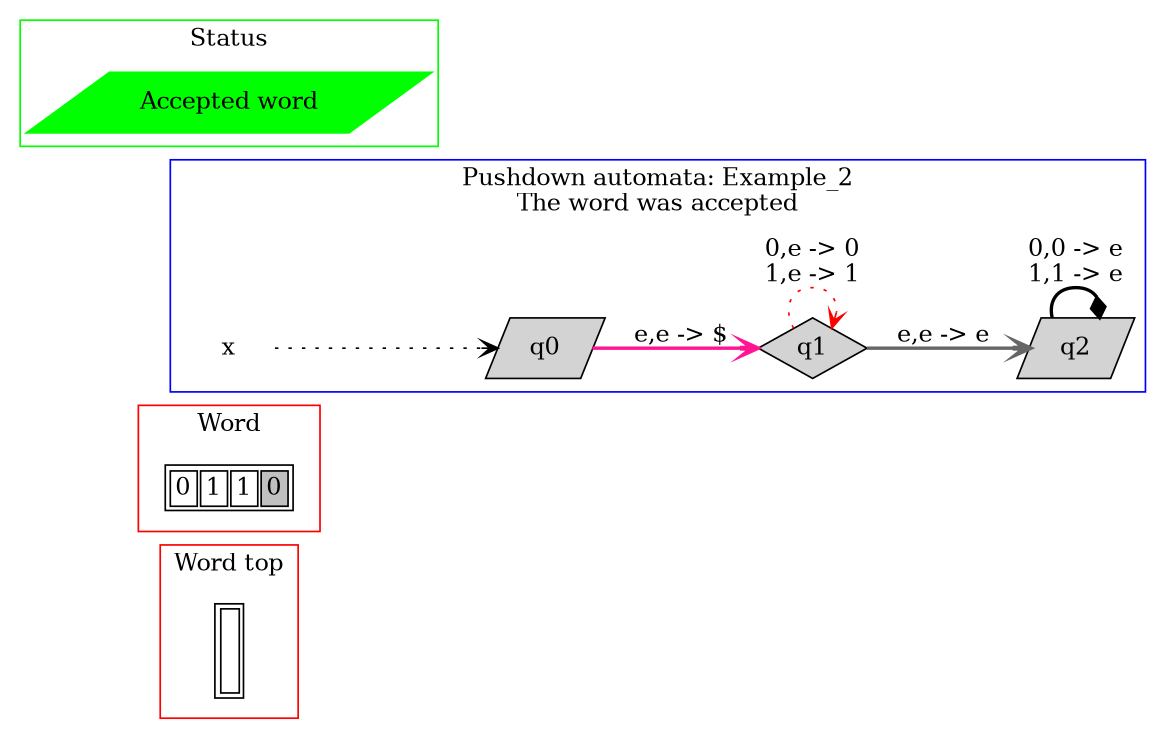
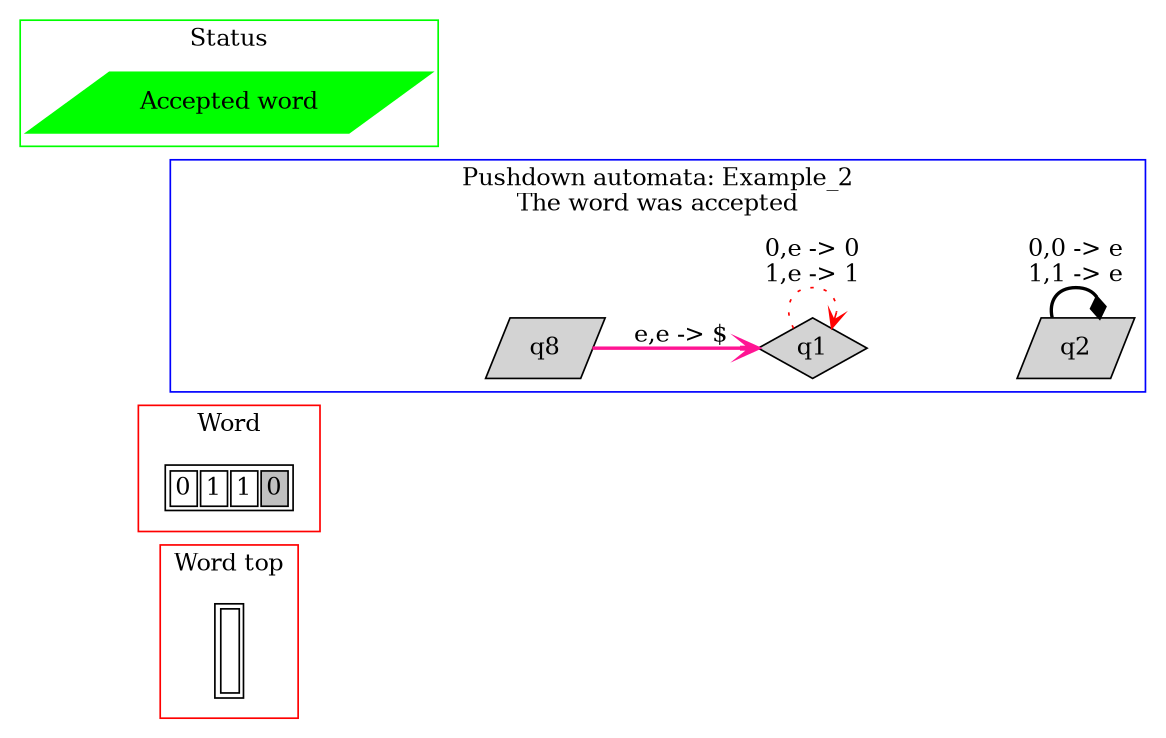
  digraph {
    rankdir=LR
    node [shape=parallelogram style=filled]
    edge [arrowhead=vee color=black style=bold]
    n1 [label=<<TABLE> <TR> <TD width="10" height="50"> </TD> </TR> </TABLE>> shape=plaintext style=""]
    n2 [label=<<TABLE> <TR> <TD><FONT>0</FONT></TD> <TD><FONT>1</FONT></TD> <TD><FONT>1</FONT></TD> <TD BGCOLOR="gray"><FONT>0</FONT></TD> </TR> </TABLE>> shape=plaintext style=""]
-   q0
+   q0 [label=q8]
    q1 [shape=diamond]
    q2
-   x [color=white shape=diamond]
    n7 [color=green label="Accepted word"]
    subgraph cluster_1 {
      color=red
      label="Word top"
      n1
    }
    subgraph cluster_2 {
      color=red
      label=Word
      n2
    }
    subgraph cluster_3 {
      color=blue
      label="Pushdown automata: Example_2\nThe word was accepted"
      q0
      q1
      q2
-     x
    }
    subgraph cluster_4 {
      color=green
      label=Status
      n7
    }
    q0 -> q1 [color=deeppink label="e,e -> $"]
    q1 -> q1 [color=red label="0,e -> 0\n1,e -> 1" style=dotted]
-   q1 -> q2 [color=gray40 label="e,e -> e"]
    q2 -> q2 [arrowhead=diamond label="0,0 -> e\n1,1 -> e"]
-   x -> q0 [style=dotted]
  }
